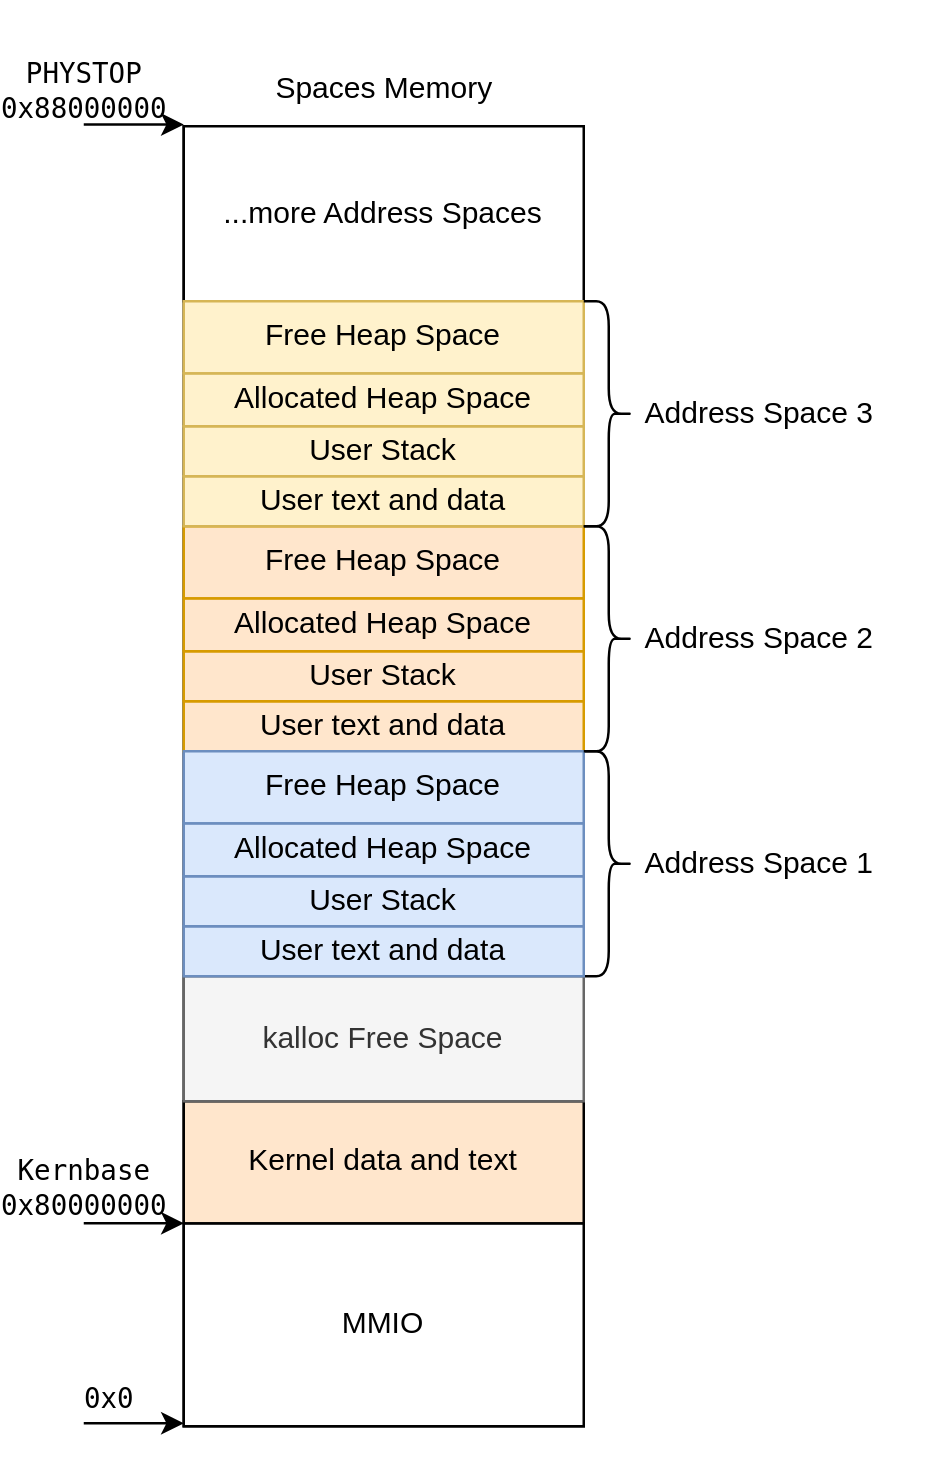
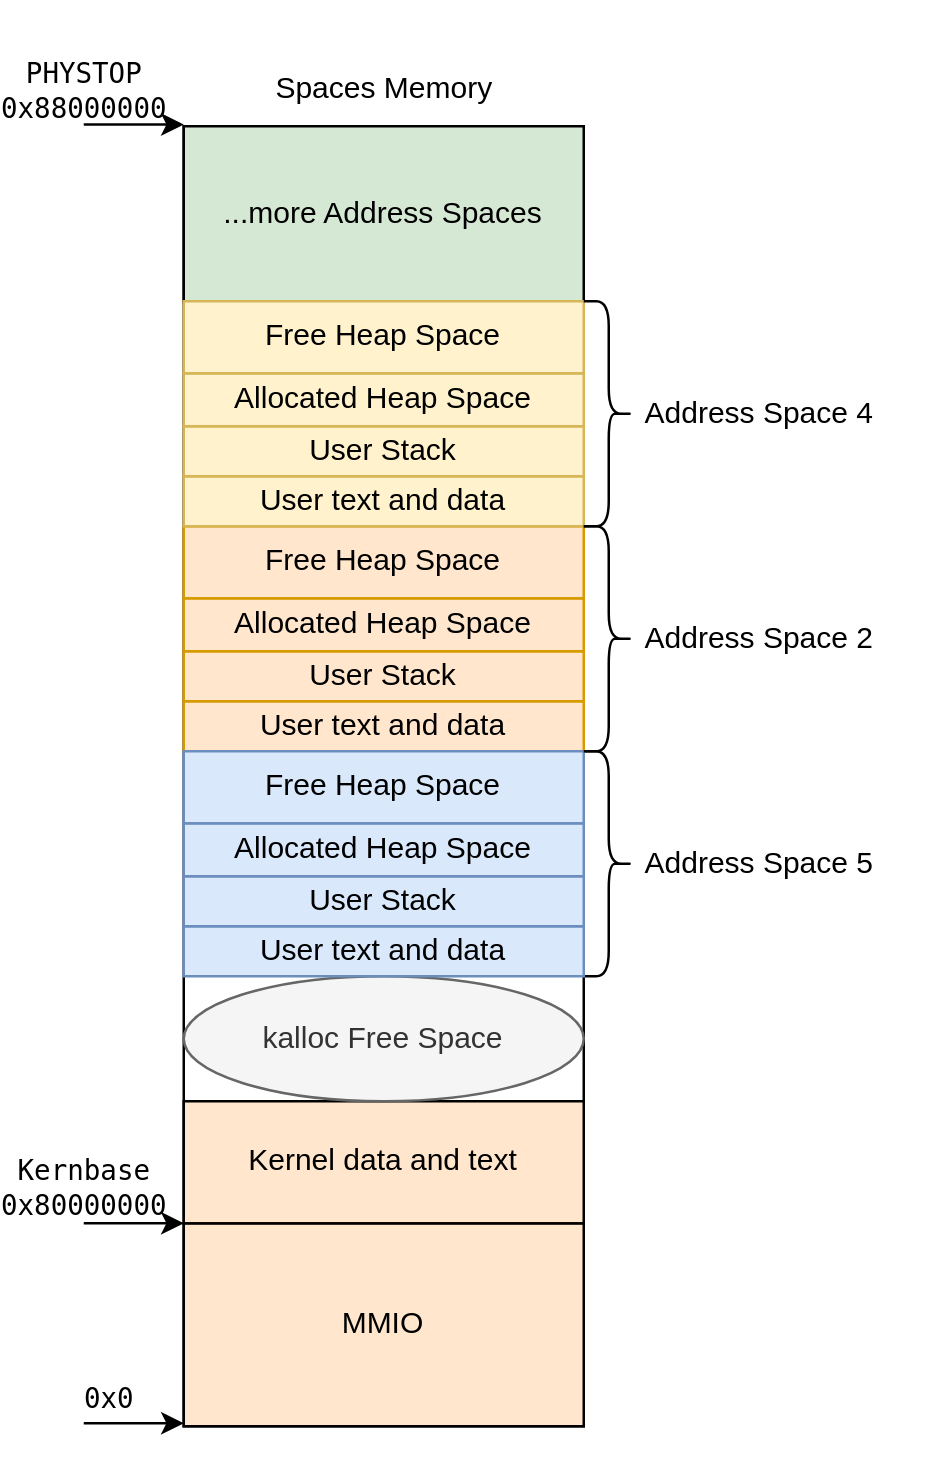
  <mxCell id="0" />
  <mxCell id="1" parent="0" />
  <mxCell id="2" value="" style="rounded=0;whiteSpace=wrap;html=1;" parent="1" vertex="1"><mxGeometry x="60" y="50" width="160" height="520" as="geometry" /></mxCell>
  <mxCell id="3" value="" style="endArrow=classic;html=1;rounded=0;entryX=0;entryY=1;entryDx=0;entryDy=0;" parent="1" edge="1"><mxGeometry width="50" height="50" relative="1" as="geometry"><mxPoint x="20" y="568.82" as="sourcePoint" /><mxPoint x="60" y="568.82" as="targetPoint" /></mxGeometry></mxCell>
  <mxCell id="4" value="&lt;pre&gt;0x0&lt;/pre&gt;" style="edgeLabel;html=1;align=center;verticalAlign=middle;resizable=0;points=[];fontFamily=Comic Sans MS;labelBackgroundColor=none;" parent="3" vertex="1" connectable="0"><mxGeometry x="-0.529" y="-1" relative="1" as="geometry"><mxPoint y="-11" as="offset" /></mxGeometry></mxCell>
  <mxCell id="5" value="" style="endArrow=classic;html=1;rounded=0;entryX=0;entryY=1;entryDx=0;entryDy=0;" parent="1" edge="1"><mxGeometry width="50" height="50" relative="1" as="geometry"><mxPoint x="20" y="488.82" as="sourcePoint" /><mxPoint x="60" y="488.82" as="targetPoint" /></mxGeometry></mxCell>
  <mxCell id="6" value="&lt;pre&gt;Kernbase&lt;br&gt;0x80000000&lt;/pre&gt;" style="edgeLabel;html=1;align=center;verticalAlign=middle;resizable=0;points=[];fontFamily=Comic Sans MS;labelBackgroundColor=none;" parent="5" vertex="1" connectable="0"><mxGeometry x="-0.529" y="-1" relative="1" as="geometry"><mxPoint x="-10" y="-15" as="offset" /></mxGeometry></mxCell>
  <mxCell id="7" value="Spaces Memory" style="text;html=1;align=center;verticalAlign=middle;resizable=0;points=[];autosize=1;strokeColor=none;fillColor=none;" parent="1" vertex="1"><mxGeometry x="80" y="20" width="120" height="30" as="geometry" /></mxCell>
- <mxCell id="8" value="MMIO" style="rounded=0;whiteSpace=wrap;html=1;" parent="1" vertex="1"><mxGeometry x="60" y="488.82" width="160" height="81.18" as="geometry" /></mxCell>
+ <mxCell id="8" value="MMIO" style="rounded=0;whiteSpace=wrap;html=1;fillColor=#ffe6cc;" parent="1" vertex="1"><mxGeometry x="60" y="488.82" width="160" height="81.18" as="geometry" /></mxCell>
  <mxCell id="9" value="Kernel data and text" style="rounded=0;whiteSpace=wrap;html=1;fillColor=#ffe6cc;" parent="1" vertex="1"><mxGeometry x="60" y="440" width="160" height="48.82" as="geometry" /></mxCell>
  <mxCell id="10" value="" style="endArrow=classic;html=1;rounded=0;entryX=0;entryY=1;entryDx=0;entryDy=0;" parent="1" edge="1"><mxGeometry width="50" height="50" relative="1" as="geometry"><mxPoint x="20" y="49.31" as="sourcePoint" /><mxPoint x="60" y="49.31" as="targetPoint" /></mxGeometry></mxCell>
  <mxCell id="11" value="&lt;pre&gt;PHYSTOP&lt;br&gt;0x88000000&lt;/pre&gt;" style="edgeLabel;html=1;align=center;verticalAlign=middle;resizable=0;points=[];fontFamily=Comic Sans MS;labelBackgroundColor=none;" parent="10" vertex="1" connectable="0"><mxGeometry x="-0.529" y="-1" relative="1" as="geometry"><mxPoint x="-10" y="-15" as="offset" /></mxGeometry></mxCell>
  <mxCell id="12" value="" style="shape=curlyBracket;whiteSpace=wrap;html=1;rounded=1;flipH=1;labelPosition=right;verticalLabelPosition=middle;align=left;verticalAlign=middle;" parent="1" vertex="1"><mxGeometry x="220" y="300" width="20" height="90" as="geometry" /></mxCell>
- <mxCell id="13" value="Address Space 1" style="text;html=1;align=center;verticalAlign=middle;resizable=0;points=[];autosize=1;strokeColor=none;fillColor=none;" parent="1" vertex="1"><mxGeometry x="235" y="330" width="110" height="30" as="geometry" /></mxCell>
+ <mxCell id="13" value="Address Space 5" style="text;html=1;align=center;verticalAlign=middle;resizable=0;points=[];autosize=1;strokeColor=none;fillColor=none;" parent="1" vertex="1"><mxGeometry x="235" y="330" width="110" height="30" as="geometry" /></mxCell>
  <mxCell id="14" value="User text and data" style="rounded=0;whiteSpace=wrap;html=1;fillColor=#ffe6cc;strokeColor=#d79b00;" parent="1" vertex="1"><mxGeometry x="60" y="280" width="160" height="20" as="geometry" /></mxCell>
  <mxCell id="15" value="User Stack" style="rounded=0;whiteSpace=wrap;html=1;fillColor=#ffe6cc;strokeColor=#d79b00;" parent="1" vertex="1"><mxGeometry x="60" y="260" width="160" height="20" as="geometry" /></mxCell>
  <mxCell id="16" value="Allocated Heap Space" style="rounded=0;whiteSpace=wrap;html=1;fillColor=#ffe6cc;strokeColor=#d79b00;" parent="1" vertex="1"><mxGeometry x="60" y="238.82" width="160" height="21.18" as="geometry" /></mxCell>
  <mxCell id="17" value="Free Heap Space" style="rounded=0;whiteSpace=wrap;html=1;fillColor=#ffe6cc;strokeColor=#d79b00;" parent="1" vertex="1"><mxGeometry x="60" y="210" width="160" height="28.82" as="geometry" /></mxCell>
- <mxCell id="18" value="...more Address Spaces" style="rounded=0;whiteSpace=wrap;html=1;" parent="1" vertex="1"><mxGeometry x="60" y="50" width="160" height="70" as="geometry" /></mxCell>
- <mxCell id="19" value="kalloc Free Space" style="rounded=0;whiteSpace=wrap;html=1;fillColor=#f5f5f5;fontColor=#333333;strokeColor=#666666;" vertex="1" parent="1"><mxGeometry x="60" y="390" width="160" height="50" as="geometry" /></mxCell>
+ <mxCell id="18" value="...more Address Spaces" style="rounded=0;whiteSpace=wrap;html=1;fillColor=#d5e8d4;" parent="1" vertex="1"><mxGeometry x="60" y="50" width="160" height="70" as="geometry" /></mxCell>
+ <mxCell id="19" value="kalloc Free Space" style="ellipse;whiteSpace=wrap;html=1;fillColor=#f5f5f5;fontColor=#333333;strokeColor=#666666;" vertex="1" parent="1"><mxGeometry x="60" y="390" width="160" height="50" as="geometry" /></mxCell>
  <mxCell id="20" value="User text and data" style="rounded=0;whiteSpace=wrap;html=1;fillColor=#dae8fc;strokeColor=#6c8ebf;" vertex="1" parent="1"><mxGeometry x="60" y="370" width="160" height="20" as="geometry" /></mxCell>
  <mxCell id="21" value="User Stack" style="rounded=0;whiteSpace=wrap;html=1;fillColor=#dae8fc;strokeColor=#6c8ebf;" vertex="1" parent="1"><mxGeometry x="60" y="350" width="160" height="20" as="geometry" /></mxCell>
  <mxCell id="22" value="Allocated Heap Space" style="rounded=0;whiteSpace=wrap;html=1;fillColor=#dae8fc;strokeColor=#6c8ebf;" vertex="1" parent="1"><mxGeometry x="60" y="328.82" width="160" height="21.18" as="geometry" /></mxCell>
  <mxCell id="23" value="Free Heap Space" style="rounded=0;whiteSpace=wrap;html=1;fillColor=#dae8fc;strokeColor=#6c8ebf;" vertex="1" parent="1"><mxGeometry x="60" y="300" width="160" height="28.82" as="geometry" /></mxCell>
  <mxCell id="24" value="User text and data" style="rounded=0;whiteSpace=wrap;html=1;fillColor=#fff2cc;strokeColor=#d6b656;" vertex="1" parent="1"><mxGeometry x="60" y="190" width="160" height="20" as="geometry" /></mxCell>
  <mxCell id="25" value="User Stack" style="rounded=0;whiteSpace=wrap;html=1;fillColor=#fff2cc;strokeColor=#d6b656;" vertex="1" parent="1"><mxGeometry x="60" y="170" width="160" height="20" as="geometry" /></mxCell>
  <mxCell id="26" value="Allocated Heap Space" style="rounded=0;whiteSpace=wrap;html=1;fillColor=#fff2cc;strokeColor=#d6b656;" vertex="1" parent="1"><mxGeometry x="60" y="148.82" width="160" height="21.18" as="geometry" /></mxCell>
  <mxCell id="27" value="Free Heap Space" style="rounded=0;whiteSpace=wrap;html=1;fillColor=#fff2cc;strokeColor=#d6b656;" vertex="1" parent="1"><mxGeometry x="60" y="120" width="160" height="28.82" as="geometry" /></mxCell>
  <mxCell id="28" value="" style="shape=curlyBracket;whiteSpace=wrap;html=1;rounded=1;flipH=1;labelPosition=right;verticalLabelPosition=middle;align=left;verticalAlign=middle;" vertex="1" parent="1"><mxGeometry x="220" y="210" width="20" height="90" as="geometry" /></mxCell>
  <mxCell id="29" value="" style="shape=curlyBracket;whiteSpace=wrap;html=1;rounded=1;flipH=1;labelPosition=right;verticalLabelPosition=middle;align=left;verticalAlign=middle;" vertex="1" parent="1"><mxGeometry x="220" y="120" width="20" height="90" as="geometry" /></mxCell>
  <mxCell id="30" value="Address Space 2" style="text;html=1;align=center;verticalAlign=middle;resizable=0;points=[];autosize=1;strokeColor=none;fillColor=none;" vertex="1" parent="1"><mxGeometry x="235" y="240" width="110" height="30" as="geometry" /></mxCell>
- <mxCell id="31" value="Address Space 3" style="text;html=1;align=center;verticalAlign=middle;resizable=0;points=[];autosize=1;strokeColor=none;fillColor=none;" vertex="1" parent="1"><mxGeometry x="235" y="150" width="110" height="30" as="geometry" /></mxCell>
+ <mxCell id="31" value="Address Space 4" style="text;html=1;align=center;verticalAlign=middle;resizable=0;points=[];autosize=1;strokeColor=none;fillColor=none;" vertex="1" parent="1"><mxGeometry x="235" y="150" width="110" height="30" as="geometry" /></mxCell>
